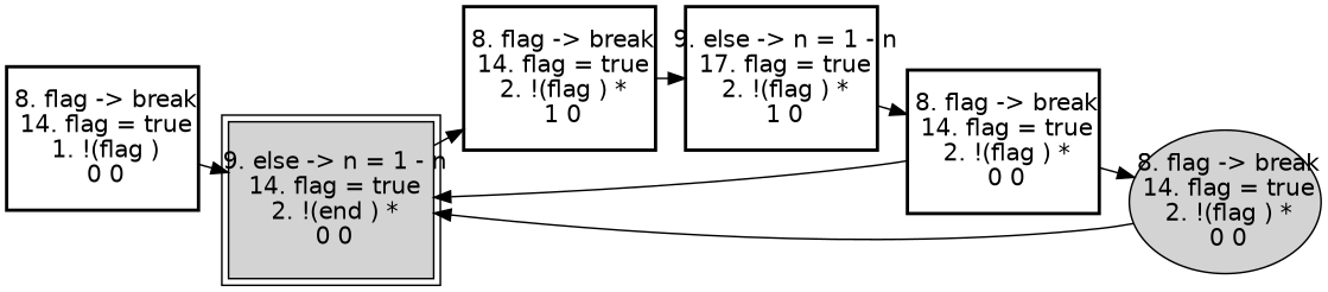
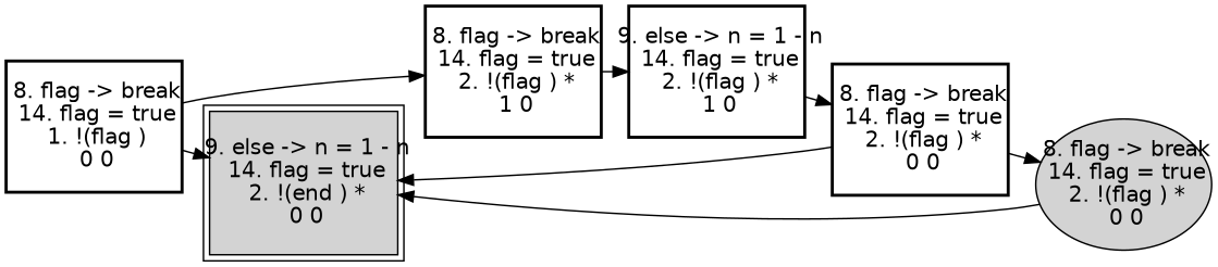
  digraph {
    rankdir=LR
    ranksep=.25
    node [fixedsize=true fontname=Helvetica fontsize=14 shape=box style=bold]
    n1 [height=1.2 label=" 8. flag -> break\n 14. flag = true\n 1. !(flag )\n 0 0\n" width=1.6]
    n2 [height=1.2 label=" 9. else -> n = 1 - n\n 14. flag = true\n 2. !(end ) *\n 0 0\n" peripheries=2 style=filled width=1.6]
    n3 [height=1.2 label=" 8. flag -> break\n 14. flag = true\n 2. !(flag ) *\n 1 0\n" width=1.6]
-   n4 [height=1.2 label=" 9. else -> n = 1 - n\n 17. flag = true\n 2. !(flag ) *\n 1 0\n" width=1.6]
+   n4 [height=1.2 label=" 9. else -> n = 1 - n\n 14. flag = true\n 2. !(flag ) *\n 1 0\n" width=1.6]
    n5 [height=1.2 label=" 8. flag -> break\n 14. flag = true\n 2. !(flag ) *\n 0 0\n" width=1.6]
    n6 [height=1.2 label=" 8. flag -> break\n 14. flag = true\n 2. !(flag ) *\n 0 0\n" shape=ellipse style=filled width=1.6]
    n1 -> n2
-   n2 -> n3
+   n1 -> n3
    n3 -> n4
    n4 -> n5
    n5 -> n2
    n5 -> n6
    n6 -> n2
  }
